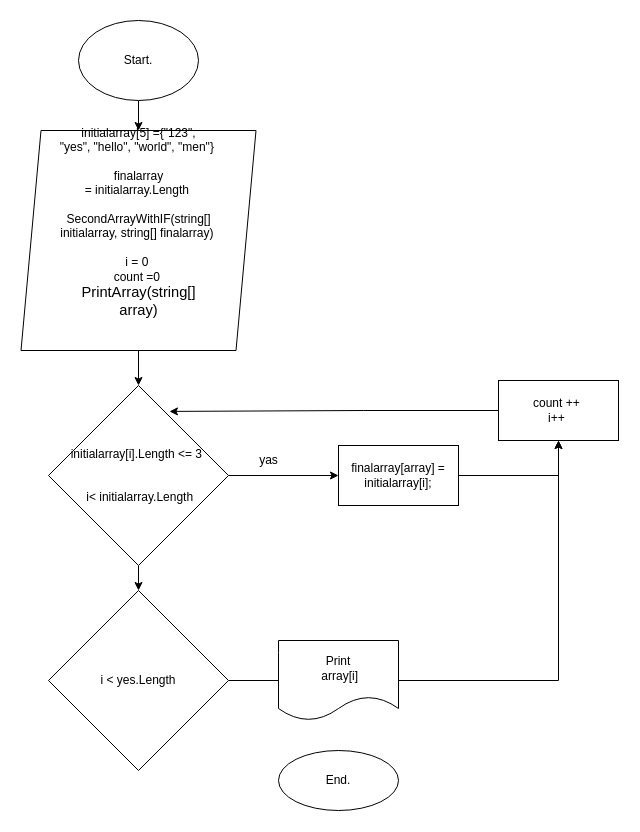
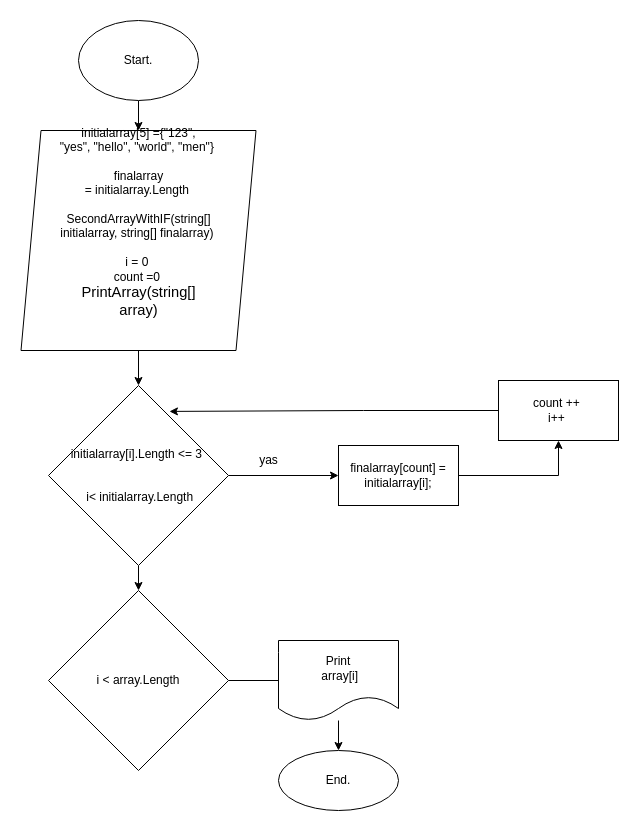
  <mxCell id="0" />
  <mxCell id="1" parent="0" />
  <mxCell id="2" value="" style="edgeStyle=orthogonalEdgeStyle;rounded=0;orthogonalLoop=1;jettySize=auto;html=1;" edge="1" parent="1" source="3" target="5"><mxGeometry relative="1" as="geometry" /></mxCell>
  <mxCell id="3" value="Start." style="ellipse;whiteSpace=wrap;html=1;" vertex="1" parent="1"><mxGeometry x="78" y="20" width="120" height="80" as="geometry" /></mxCell>
  <mxCell id="4" value="" style="edgeStyle=orthogonalEdgeStyle;rounded=0;orthogonalLoop=1;jettySize=auto;html=1;" edge="1" parent="1" source="5" target="8"><mxGeometry relative="1" as="geometry" /></mxCell>
  <mxCell id="5" value=" initialarray[5] =&lt;span lang=&quot;EN-US&quot;&gt;{&quot;123&quot;,&lt;br&gt;&quot;yes&quot;, &quot;hello&quot;, &quot;world&quot;, &quot;men&quot;}&amp;nbsp;&lt;br&gt;&amp;nbsp;&lt;br&gt;&lt;/span&gt;&lt;span lang=&quot;EN-US&quot;&gt;finalarray&lt;br&gt;= initialarray.Length&amp;nbsp;&lt;br&gt;&lt;br&gt;&lt;span lang=&quot;EN-US&quot;&gt;SecondArrayWithIF(string[]&lt;br&gt;initialarray, string[] finalarray)&amp;nbsp;&lt;br&gt;&lt;/span&gt;&lt;br&gt;i = 0&amp;nbsp;&lt;br&gt;count =0&amp;nbsp;&lt;br&gt;&lt;/span&gt;&lt;span style=&quot;font-size:11.0pt;line-height:&lt;br/&gt;107%;font-family:&amp;quot;Calibri&amp;quot;,sans-serif;mso-ascii-theme-font:minor-latin;&lt;br/&gt;mso-fareast-font-family:Calibri;mso-fareast-theme-font:minor-latin;mso-hansi-theme-font:&lt;br/&gt;minor-latin;mso-bidi-font-family:&amp;quot;Times New Roman&amp;quot;;mso-bidi-theme-font:minor-bidi;&lt;br/&gt;mso-ansi-language:EN-US;mso-fareast-language:EN-US;mso-bidi-language:AR-SA&quot; lang=&quot;EN-US&quot;&gt;PrintArray(string[]&lt;br/&gt;array)&lt;/span&gt;&lt;br&gt;&lt;br&gt;&amp;nbsp;" style="shape=parallelogram;perimeter=parallelogramPerimeter;whiteSpace=wrap;html=1;fixedSize=1;verticalAlign=bottom;" vertex="1" parent="1"><mxGeometry x="20.5" y="130" width="235" height="220" as="geometry" /></mxCell>
  <mxCell id="6" value="" style="edgeStyle=orthogonalEdgeStyle;rounded=0;orthogonalLoop=1;jettySize=auto;html=1;" edge="1" parent="1" source="8" target="10"><mxGeometry relative="1" as="geometry" /></mxCell>
  <mxCell id="7" value="" style="edgeStyle=orthogonalEdgeStyle;rounded=0;orthogonalLoop=1;jettySize=auto;html=1;" edge="1" parent="1" source="8" target="14"><mxGeometry relative="1" as="geometry" /></mxCell>
  <mxCell id="8" value="initialarray[i].Length &amp;lt;= 3&amp;nbsp;&lt;br&gt;&lt;span lang=&quot;EN-US&quot;&gt;&lt;br&gt;&amp;nbsp; &amp;nbsp; &amp;nbsp; &amp;nbsp; &amp;nbsp; &amp;nbsp; &amp;nbsp; &amp;nbsp; &amp;nbsp; &amp;nbsp; &amp;nbsp; &amp;nbsp; &amp;nbsp; &amp;nbsp; &amp;nbsp; &amp;nbsp; &amp;nbsp; &amp;nbsp; &amp;nbsp; &amp;nbsp; &amp;nbsp; &amp;nbsp; &amp;nbsp; &amp;nbsp; &amp;nbsp;i&amp;lt;&amp;nbsp;initialarray.Length&lt;/span&gt;" style="rhombus;whiteSpace=wrap;html=1;verticalAlign=middle;" vertex="1" parent="1"><mxGeometry x="48" y="385" width="180" height="180" as="geometry" /></mxCell>
  <mxCell id="9" value="" style="edgeStyle=orthogonalEdgeStyle;rounded=0;orthogonalLoop=1;jettySize=auto;html=1;" edge="1" parent="1" source="10" target="12"><mxGeometry relative="1" as="geometry" /></mxCell>
- <mxCell id="10" value="finalarray[array] = initialarray[i];" style="whiteSpace=wrap;html=1;" vertex="1" parent="1"><mxGeometry x="338" y="445" width="120" height="60" as="geometry" /></mxCell>
+ <mxCell id="10" value="finalarray[count] = initialarray[i];" style="whiteSpace=wrap;html=1;" vertex="1" parent="1"><mxGeometry x="338" y="445" width="120" height="60" as="geometry" /></mxCell>
  <mxCell id="11" style="edgeStyle=orthogonalEdgeStyle;rounded=0;orthogonalLoop=1;jettySize=auto;html=1;entryX=0.672;entryY=0.144;entryDx=0;entryDy=0;entryPerimeter=0;" edge="1" parent="1" source="12" target="8"><mxGeometry relative="1" as="geometry"><mxPoint x="538" y="340" as="targetPoint" /></mxGeometry></mxCell>
  <mxCell id="12" value="count ++&amp;nbsp;&lt;br&gt;i++&amp;nbsp;" style="whiteSpace=wrap;html=1;" vertex="1" parent="1"><mxGeometry x="498" y="380" width="120" height="60" as="geometry" /></mxCell>
  <mxCell id="13" value="" style="edgeStyle=orthogonalEdgeStyle;rounded=0;orthogonalLoop=1;jettySize=auto;html=1;endArrow=none;" edge="1" parent="1" source="14" target="17"><mxGeometry relative="1" as="geometry" /></mxCell>
- <mxCell id="14" value="i &amp;lt; yes.Length" style="rhombus;whiteSpace=wrap;html=1;verticalAlign=middle;" vertex="1" parent="1"><mxGeometry x="48" y="590" width="180" height="180" as="geometry" /></mxCell>
+ <mxCell id="14" value="i &amp;lt; array.Length" style="rhombus;whiteSpace=wrap;html=1;verticalAlign=middle;" vertex="1" parent="1"><mxGeometry x="48" y="590" width="180" height="180" as="geometry" /></mxCell>
  <mxCell id="15" value="yas" style="text;html=1;align=center;verticalAlign=middle;resizable=0;points=[];autosize=1;strokeColor=none;fillColor=none;" vertex="1" parent="1"><mxGeometry x="248" y="445" width="40" height="30" as="geometry" /></mxCell>
- <mxCell id="16" value="" style="edgeStyle=orthogonalEdgeStyle;rounded=0;orthogonalLoop=1;jettySize=auto;html=1;" edge="1" parent="1" source="17" target="12"><mxGeometry relative="1" as="geometry" /></mxCell>
+ <mxCell id="16" value="" style="edgeStyle=orthogonalEdgeStyle;rounded=0;orthogonalLoop=1;jettySize=auto;html=1;" edge="1" parent="1" source="17" target="18"><mxGeometry relative="1" as="geometry" /></mxCell>
  <mxCell id="17" value="Print&lt;br&gt;&amp;nbsp;array[i]" style="shape=document;whiteSpace=wrap;html=1;boundedLbl=1;" vertex="1" parent="1"><mxGeometry x="278" y="640" width="120" height="80" as="geometry" /></mxCell>
  <mxCell id="18" value="End." style="ellipse;whiteSpace=wrap;html=1;" vertex="1" parent="1"><mxGeometry x="278" y="750" width="120" height="60" as="geometry" /></mxCell>
